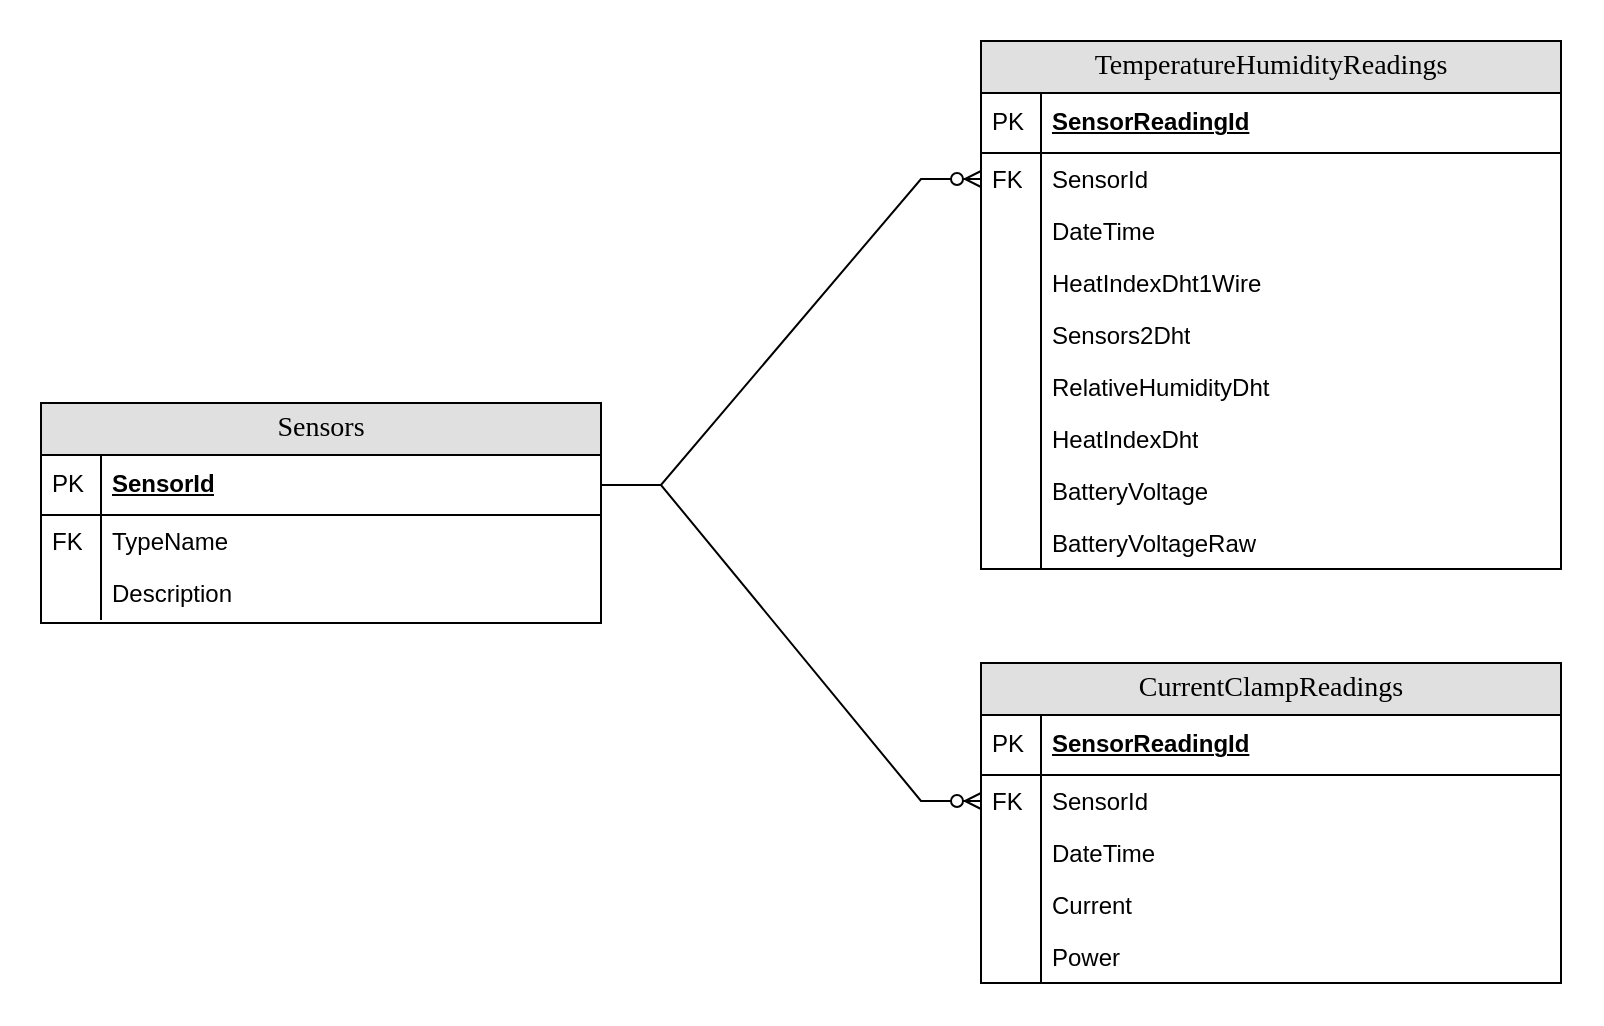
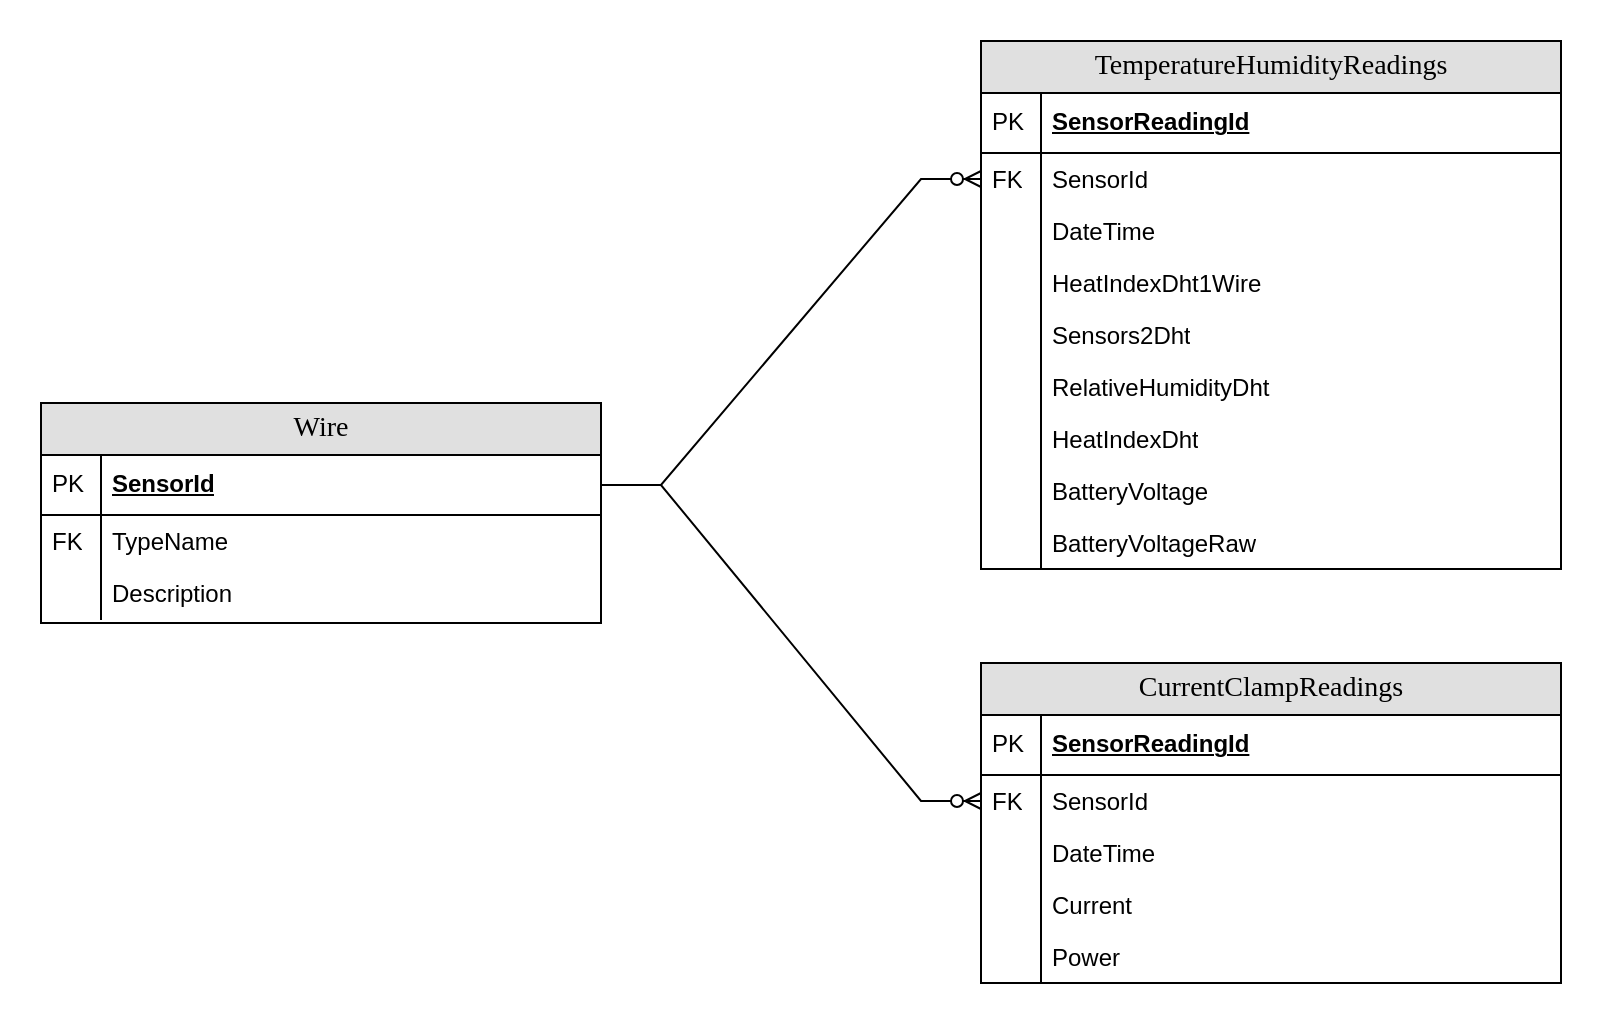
  <mxCell id="0" />
  <mxCell id="1" parent="0" />
- <mxCell id="2" value="Sensors" style="swimlane;html=1;fontStyle=0;childLayout=stackLayout;horizontal=1;startSize=26;fillColor=#e0e0e0;horizontalStack=0;resizeParent=1;resizeLast=0;collapsible=1;marginBottom=0;swimlaneFillColor=#ffffff;align=center;rounded=0;shadow=0;comic=0;labelBackgroundColor=none;strokeWidth=1;fontFamily=Verdana;fontSize=14" parent="1" vertex="1"><mxGeometry x="20" y="201" width="280" height="110" as="geometry" /></mxCell>
+ <mxCell id="2" value="Wire" style="swimlane;html=1;fontStyle=0;childLayout=stackLayout;horizontal=1;startSize=26;fillColor=#e0e0e0;horizontalStack=0;resizeParent=1;resizeLast=0;collapsible=1;marginBottom=0;swimlaneFillColor=#ffffff;align=center;rounded=0;shadow=0;comic=0;labelBackgroundColor=none;strokeWidth=1;fontFamily=Verdana;fontSize=14" parent="1" vertex="1"><mxGeometry x="20" y="201" width="280" height="110" as="geometry" /></mxCell>
  <mxCell id="3" value="SensorId" style="shape=partialRectangle;top=0;left=0;right=0;bottom=1;html=1;align=left;verticalAlign=middle;fillColor=none;spacingLeft=34;spacingRight=4;whiteSpace=wrap;overflow=hidden;rotatable=0;points=[[0,0.5],[1,0.5]];portConstraint=eastwest;dropTarget=0;fontStyle=5;" parent="2" vertex="1"><mxGeometry y="26" width="280" height="30" as="geometry" /></mxCell>
  <mxCell id="4" value="PK" style="shape=partialRectangle;top=0;left=0;bottom=0;html=1;fillColor=none;align=left;verticalAlign=middle;spacingLeft=4;spacingRight=4;whiteSpace=wrap;overflow=hidden;rotatable=0;points=[];portConstraint=eastwest;part=1;" parent="3" vertex="1" connectable="0"><mxGeometry width="30" height="30" as="geometry" /></mxCell>
  <mxCell id="5" value="TypeName" style="shape=partialRectangle;top=0;left=0;right=0;bottom=0;html=1;align=left;verticalAlign=top;fillColor=none;spacingLeft=34;spacingRight=4;whiteSpace=wrap;overflow=hidden;rotatable=0;points=[[0,0.5],[1,0.5]];portConstraint=eastwest;dropTarget=0;" parent="2" vertex="1"><mxGeometry y="56" width="280" height="26" as="geometry" /></mxCell>
  <mxCell id="6" value="FK" style="shape=partialRectangle;top=0;left=0;bottom=0;html=1;fillColor=none;align=left;verticalAlign=top;spacingLeft=4;spacingRight=4;whiteSpace=wrap;overflow=hidden;rotatable=0;points=[];portConstraint=eastwest;part=1;" parent="5" vertex="1" connectable="0"><mxGeometry width="30" height="26" as="geometry" /></mxCell>
  <mxCell id="7" value="Description" style="shape=partialRectangle;top=0;left=0;right=0;bottom=0;html=1;align=left;verticalAlign=top;fillColor=none;spacingLeft=34;spacingRight=4;whiteSpace=wrap;overflow=hidden;rotatable=0;points=[[0,0.5],[1,0.5]];portConstraint=eastwest;dropTarget=0;" parent="2" vertex="1"><mxGeometry y="82" width="280" height="26" as="geometry" /></mxCell>
  <mxCell id="8" value="" style="shape=partialRectangle;top=0;left=0;bottom=0;html=1;fillColor=none;align=left;verticalAlign=top;spacingLeft=4;spacingRight=4;whiteSpace=wrap;overflow=hidden;rotatable=0;points=[];portConstraint=eastwest;part=1;" parent="7" vertex="1" connectable="0"><mxGeometry width="30" height="26" as="geometry" /></mxCell>
  <mxCell id="9" value="TemperatureHumidityReadings" style="swimlane;html=1;fontStyle=0;childLayout=stackLayout;horizontal=1;startSize=26;fillColor=#e0e0e0;horizontalStack=0;resizeParent=1;resizeLast=0;collapsible=1;marginBottom=0;swimlaneFillColor=#ffffff;align=center;rounded=0;shadow=0;comic=0;labelBackgroundColor=none;strokeWidth=1;fontFamily=Verdana;fontSize=14" parent="1" vertex="1"><mxGeometry x="490" y="20" width="290" height="264" as="geometry" /></mxCell>
  <mxCell id="10" value="SensorReadingId" style="shape=partialRectangle;top=0;left=0;right=0;bottom=1;html=1;align=left;verticalAlign=middle;fillColor=none;spacingLeft=34;spacingRight=4;whiteSpace=wrap;overflow=hidden;rotatable=0;points=[[0,0.5],[1,0.5]];portConstraint=eastwest;dropTarget=0;fontStyle=5;" parent="9" vertex="1"><mxGeometry y="26" width="290" height="30" as="geometry" /></mxCell>
  <mxCell id="11" value="PK" style="shape=partialRectangle;top=0;left=0;bottom=0;html=1;fillColor=none;align=left;verticalAlign=middle;spacingLeft=4;spacingRight=4;whiteSpace=wrap;overflow=hidden;rotatable=0;points=[];portConstraint=eastwest;part=1;" parent="10" vertex="1" connectable="0"><mxGeometry width="30" height="30" as="geometry" /></mxCell>
  <mxCell id="12" value="SensorId" style="shape=partialRectangle;top=0;left=0;right=0;bottom=0;html=1;align=left;verticalAlign=top;fillColor=none;spacingLeft=34;spacingRight=4;whiteSpace=wrap;overflow=hidden;rotatable=0;points=[[0,0.5],[1,0.5]];portConstraint=eastwest;dropTarget=0;" parent="9" vertex="1"><mxGeometry y="56" width="290" height="26" as="geometry" /></mxCell>
  <mxCell id="13" value="FK" style="shape=partialRectangle;top=0;left=0;bottom=0;html=1;fillColor=none;align=left;verticalAlign=top;spacingLeft=4;spacingRight=4;whiteSpace=wrap;overflow=hidden;rotatable=0;points=[];portConstraint=eastwest;part=1;" parent="12" vertex="1" connectable="0"><mxGeometry width="30" height="26" as="geometry" /></mxCell>
  <mxCell id="14" value="DateTime" style="shape=partialRectangle;top=0;left=0;right=0;bottom=0;html=1;align=left;verticalAlign=top;fillColor=none;spacingLeft=34;spacingRight=4;whiteSpace=wrap;overflow=hidden;rotatable=0;points=[[0,0.5],[1,0.5]];portConstraint=eastwest;dropTarget=0;" parent="9" vertex="1"><mxGeometry y="82" width="290" height="26" as="geometry" /></mxCell>
  <mxCell id="15" value="" style="shape=partialRectangle;top=0;left=0;bottom=0;html=1;fillColor=none;align=left;verticalAlign=top;spacingLeft=4;spacingRight=4;whiteSpace=wrap;overflow=hidden;rotatable=0;points=[];portConstraint=eastwest;part=1;" parent="14" vertex="1" connectable="0"><mxGeometry width="30" height="26" as="geometry" /></mxCell>
  <mxCell id="16" value="HeatIndexDht1Wire" style="shape=partialRectangle;top=0;left=0;right=0;bottom=0;html=1;align=left;verticalAlign=top;fillColor=none;spacingLeft=34;spacingRight=4;whiteSpace=wrap;overflow=hidden;rotatable=0;points=[[0,0.5],[1,0.5]];portConstraint=eastwest;dropTarget=0;" parent="9" vertex="1"><mxGeometry y="108" width="290" height="26" as="geometry" /></mxCell>
  <mxCell id="17" value="" style="shape=partialRectangle;top=0;left=0;bottom=0;html=1;fillColor=none;align=left;verticalAlign=top;spacingLeft=4;spacingRight=4;whiteSpace=wrap;overflow=hidden;rotatable=0;points=[];portConstraint=eastwest;part=1;" parent="16" vertex="1" connectable="0"><mxGeometry width="30" height="26" as="geometry" /></mxCell>
  <mxCell id="18" value="Sensors2Dht" style="shape=partialRectangle;top=0;left=0;right=0;bottom=0;html=1;align=left;verticalAlign=top;fillColor=none;spacingLeft=34;spacingRight=4;whiteSpace=wrap;overflow=hidden;rotatable=0;points=[[0,0.5],[1,0.5]];portConstraint=eastwest;dropTarget=0;" parent="9" vertex="1"><mxGeometry y="134" width="290" height="26" as="geometry" /></mxCell>
  <mxCell id="19" value="" style="shape=partialRectangle;top=0;left=0;bottom=0;html=1;fillColor=none;align=left;verticalAlign=top;spacingLeft=4;spacingRight=4;whiteSpace=wrap;overflow=hidden;rotatable=0;points=[];portConstraint=eastwest;part=1;" parent="18" vertex="1" connectable="0"><mxGeometry width="30" height="26" as="geometry" /></mxCell>
  <mxCell id="20" value="RelativeHumidityDht" style="shape=partialRectangle;top=0;left=0;right=0;bottom=0;html=1;align=left;verticalAlign=top;fillColor=none;spacingLeft=34;spacingRight=4;whiteSpace=wrap;overflow=hidden;rotatable=0;points=[[0,0.5],[1,0.5]];portConstraint=eastwest;dropTarget=0;" parent="9" vertex="1"><mxGeometry y="160" width="290" height="26" as="geometry" /></mxCell>
  <mxCell id="21" value="" style="shape=partialRectangle;top=0;left=0;bottom=0;html=1;fillColor=none;align=left;verticalAlign=top;spacingLeft=4;spacingRight=4;whiteSpace=wrap;overflow=hidden;rotatable=0;points=[];portConstraint=eastwest;part=1;" parent="20" vertex="1" connectable="0"><mxGeometry width="30" height="26" as="geometry" /></mxCell>
  <mxCell id="22" value="HeatIndexDht" style="shape=partialRectangle;top=0;left=0;right=0;bottom=0;html=1;align=left;verticalAlign=top;fillColor=none;spacingLeft=34;spacingRight=4;whiteSpace=wrap;overflow=hidden;rotatable=0;points=[[0,0.5],[1,0.5]];portConstraint=eastwest;dropTarget=0;" parent="9" vertex="1"><mxGeometry y="186" width="290" height="26" as="geometry" /></mxCell>
  <mxCell id="23" value="" style="shape=partialRectangle;top=0;left=0;bottom=0;html=1;fillColor=none;align=left;verticalAlign=top;spacingLeft=4;spacingRight=4;whiteSpace=wrap;overflow=hidden;rotatable=0;points=[];portConstraint=eastwest;part=1;" parent="22" vertex="1" connectable="0"><mxGeometry width="30" height="26" as="geometry" /></mxCell>
  <mxCell id="24" value="BatteryVoltage" style="shape=partialRectangle;top=0;left=0;right=0;bottom=0;html=1;align=left;verticalAlign=top;fillColor=none;spacingLeft=34;spacingRight=4;whiteSpace=wrap;overflow=hidden;rotatable=0;points=[[0,0.5],[1,0.5]];portConstraint=eastwest;dropTarget=0;" parent="9" vertex="1"><mxGeometry y="212" width="290" height="26" as="geometry" /></mxCell>
  <mxCell id="25" value="" style="shape=partialRectangle;top=0;left=0;bottom=0;html=1;fillColor=none;align=left;verticalAlign=top;spacingLeft=4;spacingRight=4;whiteSpace=wrap;overflow=hidden;rotatable=0;points=[];portConstraint=eastwest;part=1;" parent="24" vertex="1" connectable="0"><mxGeometry width="30" height="26" as="geometry" /></mxCell>
  <mxCell id="26" value="BatteryVoltageRaw" style="shape=partialRectangle;top=0;left=0;right=0;bottom=0;html=1;align=left;verticalAlign=top;fillColor=none;spacingLeft=34;spacingRight=4;whiteSpace=wrap;overflow=hidden;rotatable=0;points=[[0,0.5],[1,0.5]];portConstraint=eastwest;dropTarget=0;" parent="9" vertex="1"><mxGeometry y="238" width="290" height="26" as="geometry" /></mxCell>
  <mxCell id="27" value="" style="shape=partialRectangle;top=0;left=0;bottom=0;html=1;fillColor=none;align=left;verticalAlign=top;spacingLeft=4;spacingRight=4;whiteSpace=wrap;overflow=hidden;rotatable=0;points=[];portConstraint=eastwest;part=1;" parent="26" vertex="1" connectable="0"><mxGeometry width="30" height="26" as="geometry" /></mxCell>
  <mxCell id="28" value="CurrentClampReadings" style="swimlane;html=1;fontStyle=0;childLayout=stackLayout;horizontal=1;startSize=26;fillColor=#e0e0e0;horizontalStack=0;resizeParent=1;resizeLast=0;collapsible=1;marginBottom=0;swimlaneFillColor=#ffffff;align=center;rounded=0;shadow=0;comic=0;labelBackgroundColor=none;strokeWidth=1;fontFamily=Verdana;fontSize=14" parent="1" vertex="1"><mxGeometry x="490" y="331" width="290" height="160" as="geometry" /></mxCell>
  <mxCell id="29" value="SensorReadingId" style="shape=partialRectangle;top=0;left=0;right=0;bottom=1;html=1;align=left;verticalAlign=middle;fillColor=none;spacingLeft=34;spacingRight=4;whiteSpace=wrap;overflow=hidden;rotatable=0;points=[[0,0.5],[1,0.5]];portConstraint=eastwest;dropTarget=0;fontStyle=5;" parent="28" vertex="1"><mxGeometry y="26" width="290" height="30" as="geometry" /></mxCell>
  <mxCell id="30" value="PK" style="shape=partialRectangle;top=0;left=0;bottom=0;html=1;fillColor=none;align=left;verticalAlign=middle;spacingLeft=4;spacingRight=4;whiteSpace=wrap;overflow=hidden;rotatable=0;points=[];portConstraint=eastwest;part=1;" parent="29" vertex="1" connectable="0"><mxGeometry width="30" height="30" as="geometry" /></mxCell>
  <mxCell id="31" value="SensorId" style="shape=partialRectangle;top=0;left=0;right=0;bottom=0;html=1;align=left;verticalAlign=top;fillColor=none;spacingLeft=34;spacingRight=4;whiteSpace=wrap;overflow=hidden;rotatable=0;points=[[0,0.5],[1,0.5]];portConstraint=eastwest;dropTarget=0;" parent="28" vertex="1"><mxGeometry y="56" width="290" height="26" as="geometry" /></mxCell>
  <mxCell id="32" value="FK" style="shape=partialRectangle;top=0;left=0;bottom=0;html=1;fillColor=none;align=left;verticalAlign=top;spacingLeft=4;spacingRight=4;whiteSpace=wrap;overflow=hidden;rotatable=0;points=[];portConstraint=eastwest;part=1;" parent="31" vertex="1" connectable="0"><mxGeometry width="30" height="26" as="geometry" /></mxCell>
  <mxCell id="33" value="DateTime" style="shape=partialRectangle;top=0;left=0;right=0;bottom=0;html=1;align=left;verticalAlign=top;fillColor=none;spacingLeft=34;spacingRight=4;whiteSpace=wrap;overflow=hidden;rotatable=0;points=[[0,0.5],[1,0.5]];portConstraint=eastwest;dropTarget=0;" parent="28" vertex="1"><mxGeometry y="82" width="290" height="26" as="geometry" /></mxCell>
  <mxCell id="34" value="" style="shape=partialRectangle;top=0;left=0;bottom=0;html=1;fillColor=none;align=left;verticalAlign=top;spacingLeft=4;spacingRight=4;whiteSpace=wrap;overflow=hidden;rotatable=0;points=[];portConstraint=eastwest;part=1;" parent="33" vertex="1" connectable="0"><mxGeometry width="30" height="26" as="geometry" /></mxCell>
  <mxCell id="35" value="Current" style="shape=partialRectangle;top=0;left=0;right=0;bottom=0;html=1;align=left;verticalAlign=top;fillColor=none;spacingLeft=34;spacingRight=4;whiteSpace=wrap;overflow=hidden;rotatable=0;points=[[0,0.5],[1,0.5]];portConstraint=eastwest;dropTarget=0;" parent="28" vertex="1"><mxGeometry y="108" width="290" height="26" as="geometry" /></mxCell>
  <mxCell id="36" value="" style="shape=partialRectangle;top=0;left=0;bottom=0;html=1;fillColor=none;align=left;verticalAlign=top;spacingLeft=4;spacingRight=4;whiteSpace=wrap;overflow=hidden;rotatable=0;points=[];portConstraint=eastwest;part=1;" parent="35" vertex="1" connectable="0"><mxGeometry width="30" height="26" as="geometry" /></mxCell>
  <mxCell id="37" value="Power" style="shape=partialRectangle;top=0;left=0;right=0;bottom=0;html=1;align=left;verticalAlign=top;fillColor=none;spacingLeft=34;spacingRight=4;whiteSpace=wrap;overflow=hidden;rotatable=0;points=[[0,0.5],[1,0.5]];portConstraint=eastwest;dropTarget=0;" parent="28" vertex="1"><mxGeometry y="134" width="290" height="26" as="geometry" /></mxCell>
  <mxCell id="38" value="" style="shape=partialRectangle;top=0;left=0;bottom=0;html=1;fillColor=none;align=left;verticalAlign=top;spacingLeft=4;spacingRight=4;whiteSpace=wrap;overflow=hidden;rotatable=0;points=[];portConstraint=eastwest;part=1;" parent="37" vertex="1" connectable="0"><mxGeometry width="30" height="26" as="geometry" /></mxCell>
  <mxCell id="39" value="" style="edgeStyle=entityRelationEdgeStyle;fontSize=12;html=1;endArrow=ERzeroToMany;endFill=1;rounded=0;exitX=1;exitY=0.5;exitDx=0;exitDy=0;entryX=0;entryY=0.5;entryDx=0;entryDy=0;" parent="1" source="3" target="12" edge="1"><mxGeometry width="100" height="100" relative="1" as="geometry"><mxPoint x="430" y="193" as="sourcePoint" /><mxPoint x="520" y="53" as="targetPoint" /></mxGeometry></mxCell>
  <mxCell id="40" value="" style="edgeStyle=entityRelationEdgeStyle;fontSize=12;html=1;endArrow=ERzeroToMany;endFill=1;rounded=0;entryX=0;entryY=0.5;entryDx=0;entryDy=0;" parent="1" source="3" target="31" edge="1"><mxGeometry width="100" height="100" relative="1" as="geometry"><mxPoint x="370" y="292" as="sourcePoint" /><mxPoint x="530" y="121" as="targetPoint" /></mxGeometry></mxCell>
